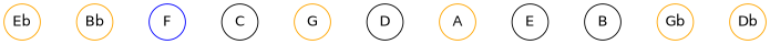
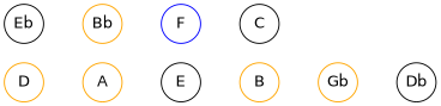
  graph {
    mindist=.1
    rankdir=LR
    node [fontname=Helvetica margin=0 shape=circle color=orange]
    edge [style=invis]
    E [color=""]
-   B [color=""]
+   B
    Gb
-   Db
-   Eb
+   Db [color=""]
+   Eb [color=""]
    Bb
    F [color=blue]
    C [color=black]
-   G
-   D [color=black]
+   D
    A
    subgraph sub_1 {
      E
      B
      Gb
      Db
      Eb
      Bb
      F
      C
-     G
      D
      A
    }
    E -- B
    B -- Gb
    Gb -- Db
    Eb -- Bb
    Bb -- F
    F -- C
-   C -- G
-   G -- D
    D -- A
    A -- E
  }
